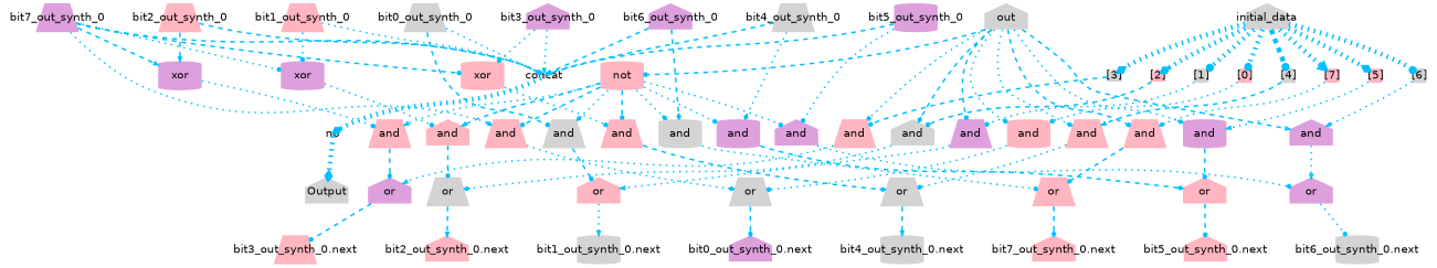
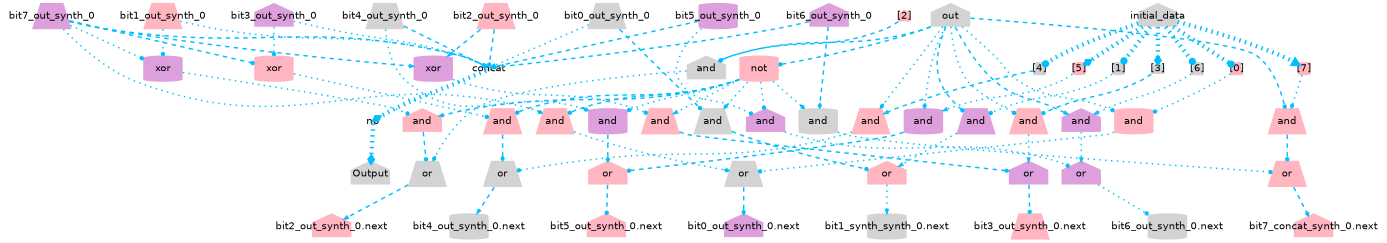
  digraph {
    splines=spline
    node [fillcolor=lightpink fixedsize=shape fontcolor=black fontname=helvetica penwidth=0 shape=trapezium style=filled]
    edge [arrowhead=dot arrowsize=.5 color=deepskyblue labelfloat=false penwidth=2 style=dotted]
-   n0 [height=.1 shape=house width=.1 label=n6]
+   n0 [height=.1 shape=house width=.1]
    n1 [fillcolor=lightgrey label=Output shape=house]
    n2 [fillcolor=plum label="bit0_out_synth_0.next" shape=house]
    n3 [fillcolor=lightgrey label=bit0_out_synth_0]
    n28 [fillcolor=lightgrey height=.1 label=concat shape=cylinder width=.1]
    n37 [fillcolor=lightgrey label=and]
    n43 [label=or shape=house]
-   n4 [fillcolor=lightgrey label="bit1_out_synth_0.next" shape=cylinder]
+   n4 [fillcolor=lightgrey label="bit1_synth_synth_0.next" shape=cylinder]
    n5 [label=bit1_out_synth_0]
    n32 [fillcolor=plum label=xor shape=cylinder]
    n54 [label=and shape=house]
    n6 [label="bit2_out_synth_0.next" shape=house]
    n7 [label=bit2_out_synth_0]
    n48 [fillcolor=plum label=xor shape=cylinder]
    n42 [label=and]
    n8 [label="bit3_out_synth_0.next"]
    n9 [fillcolor=plum label=bit3_out_synth_0 shape=house]
    n53 [label=xor shape=cylinder]
    n52 [label=and]
    n10 [fillcolor=lightgrey label="bit4_out_synth_0.next" shape=cylinder]
    n11 [fillcolor=lightgrey label=bit4_out_synth_0]
    n47 [fillcolor=plum label=and shape=cylinder]
    n56 [label=or shape=house]
    n12 [label="bit5_out_synth_0.next" shape=house]
    n13 [fillcolor=plum label=bit5_out_synth_0 shape=cylinder]
    n55 [fillcolor=plum label=and shape=house]
    n51 [fillcolor=plum label=or shape=house]
    n14 [fillcolor=lightgrey label="bit6_out_synth_0.next" shape=cylinder]
    n15 [fillcolor=plum label=bit6_out_synth_0 shape=house]
    n30 [fillcolor=lightgrey label=and shape=cylinder]
    n45 [label=or]
-   n16 [label="bit7_out_synth_0.next" shape=house]
+   n16 [label="bit7_concat_synth_0.next" shape=house]
    n17 [fillcolor=plum label=bit7_out_synth_0]
    n40 [label=and]
    n44 [fillcolor=lightgrey label=or]
    n18 [fillcolor=lightgrey label=out shape=house]
    n31 [label=and]
    n33 [fillcolor=plum label=and shape=cylinder]
    n34 [fillcolor=plum label=and]
    n36 [label=and]
    n38 [label=and shape=cylinder]
    n41 [fillcolor=lightgrey label=and shape=house]
    n46 [label=not shape=cylinder]
    n49 [label=and]
    n50 [fillcolor=plum label=and shape=house]
    n29 [fillcolor=lightgrey label=or]
    n39 [fillcolor=lightgrey label=or]
    n35 [fillcolor=plum label=or shape=house]
    n19 [fillcolor=lightgrey label=initial_data shape=house]
    n20 [height=.25 label="[0]" width=.25]
    n21 [fillcolor=lightgrey height=.25 label="[1]" shape=cylinder width=.25]
    n22 [height=.25 label="[2]" shape=house width=.25]
    n23 [fillcolor=lightgrey height=.25 label="[3]" shape=house width=.25]
    n24 [fillcolor=lightgrey height=.25 label="[4]" width=.25]
    n25 [height=.25 label="[5]" shape=cylinder width=.25]
    n26 [fillcolor=lightgrey height=.25 label="[6]" width=.25]
    n27 [height=.25 label="[7]" shape=cylinder width=.25]
    n0 -> n1 [arrowhead=diamond penwidth=6]
    n3 -> n28 [arrowhead=onormal]
    n3 -> n37 [style=dashed]
    n28 -> n0 [arrowhead=diamond penwidth=6]
    n37 -> n43 [style=dashed]
    n43 -> n4 [arrowhead=onormal]
    n5 -> n28
    n5 -> n32
    n32 -> n54
    n54 -> n39 [style=dashed]
    n7 -> n28 [style=dashed]
    n7 -> n48 [arrowhead=onormal style=dashed]
    n48 -> n42
    n42 -> n35 [arrowhead=diamond style=dashed]
-   n9 -> n28 [arrowhead=onormal]
+   n9 -> n28 [arrowhead=diamond]
    n9 -> n53
    n53 -> n52
    n52 -> n29 [arrowhead=diamond style=dashed]
    n11 -> n28 [arrowhead=onormal style=dashed]
    n11 -> n47 [arrowhead=diamond]
    n47 -> n56 [arrowhead=diamond style=dashed]
    n56 -> n12 [style=dashed]
    n13 -> n28 [style=dashed]
    n13 -> n55
    n55 -> n51
    n51 -> n14
    n15 -> n28 [arrowhead=onormal style=dashed]
    n15 -> n30 [arrowhead=diamond style=dashed]
    n30 -> n45
    n45 -> n16 [arrowhead=diamond style=dashed]
    n17 -> n28 [style=dashed]
    n17 -> n32
    n17 -> n48 [arrowhead=onormal style=dashed]
    n17 -> n53 [style=dashed]
    n17 -> n40 [arrowhead=diamond]
    n40 -> n44 [arrowhead=diamond]
    n44 -> n2 [arrowhead=diamond style=dashed]
    n18 -> n31 [arrowhead=diamond]
    n18 -> n33 [arrowhead=diamond]
    n18 -> n34 [style=dashed]
    n18 -> n36 [style=dashed]
    n18 -> n38
    n18 -> n41 [arrowhead=diamond style=dashed]
    n18 -> n46 [style=dashed]
    n18 -> n49
    n18 -> n50 [arrowhead=onormal style=dashed]
    n31 -> n29
    n33 -> n56 [style=dashed]
    n34 -> n43 [arrowhead=onormal]
    n36 -> n45 [style=dashed]
    n38 -> n44
    n41 -> n39 [arrowhead=diamond]
    n46 -> n37 [arrowhead=diamond]
    n46 -> n54 [arrowhead=onormal style=dashed]
    n46 -> n42 [arrowhead=onormal]
    n46 -> n52 [style=dashed]
    n46 -> n47
    n46 -> n55
    n46 -> n30 [arrowhead=diamond]
    n46 -> n40 [style=dashed]
    n49 -> n35 [arrowhead=onormal]
    n50 -> n51 [arrowhead=onormal]
    n29 -> n10 [arrowhead=onormal style=dashed]
    n39 -> n6 [arrowhead=onormal style=dashed]
    n35 -> n8 [style=dashed]
    n19 -> n20 [penwidth=6]
    n19 -> n21 [penwidth=6]
-   n19 -> n22 [arrowhead=diamond penwidth=6]
    n19 -> n23 [arrowhead=diamond penwidth=6]
-   n19 -> n24 [penwidth=6 style=dashed]
+   n19 -> n24 [penwidth=6]
    n19 -> n25 [arrowhead=diamond penwidth=6]
    n19 -> n26 [penwidth=6]
    n19 -> n27 [arrowhead=onormal penwidth=6]
    n20 -> n38
    n21 -> n34
    n22 -> n41 [style=dashed]
    n23 -> n49 [style=dashed]
    n24 -> n31 [arrowhead=onormal style=dashed]
    n25 -> n33 [arrowhead=onormal]
    n26 -> n50 [arrowhead=onormal]
    n27 -> n36 [arrowhead=diamond]
  }
